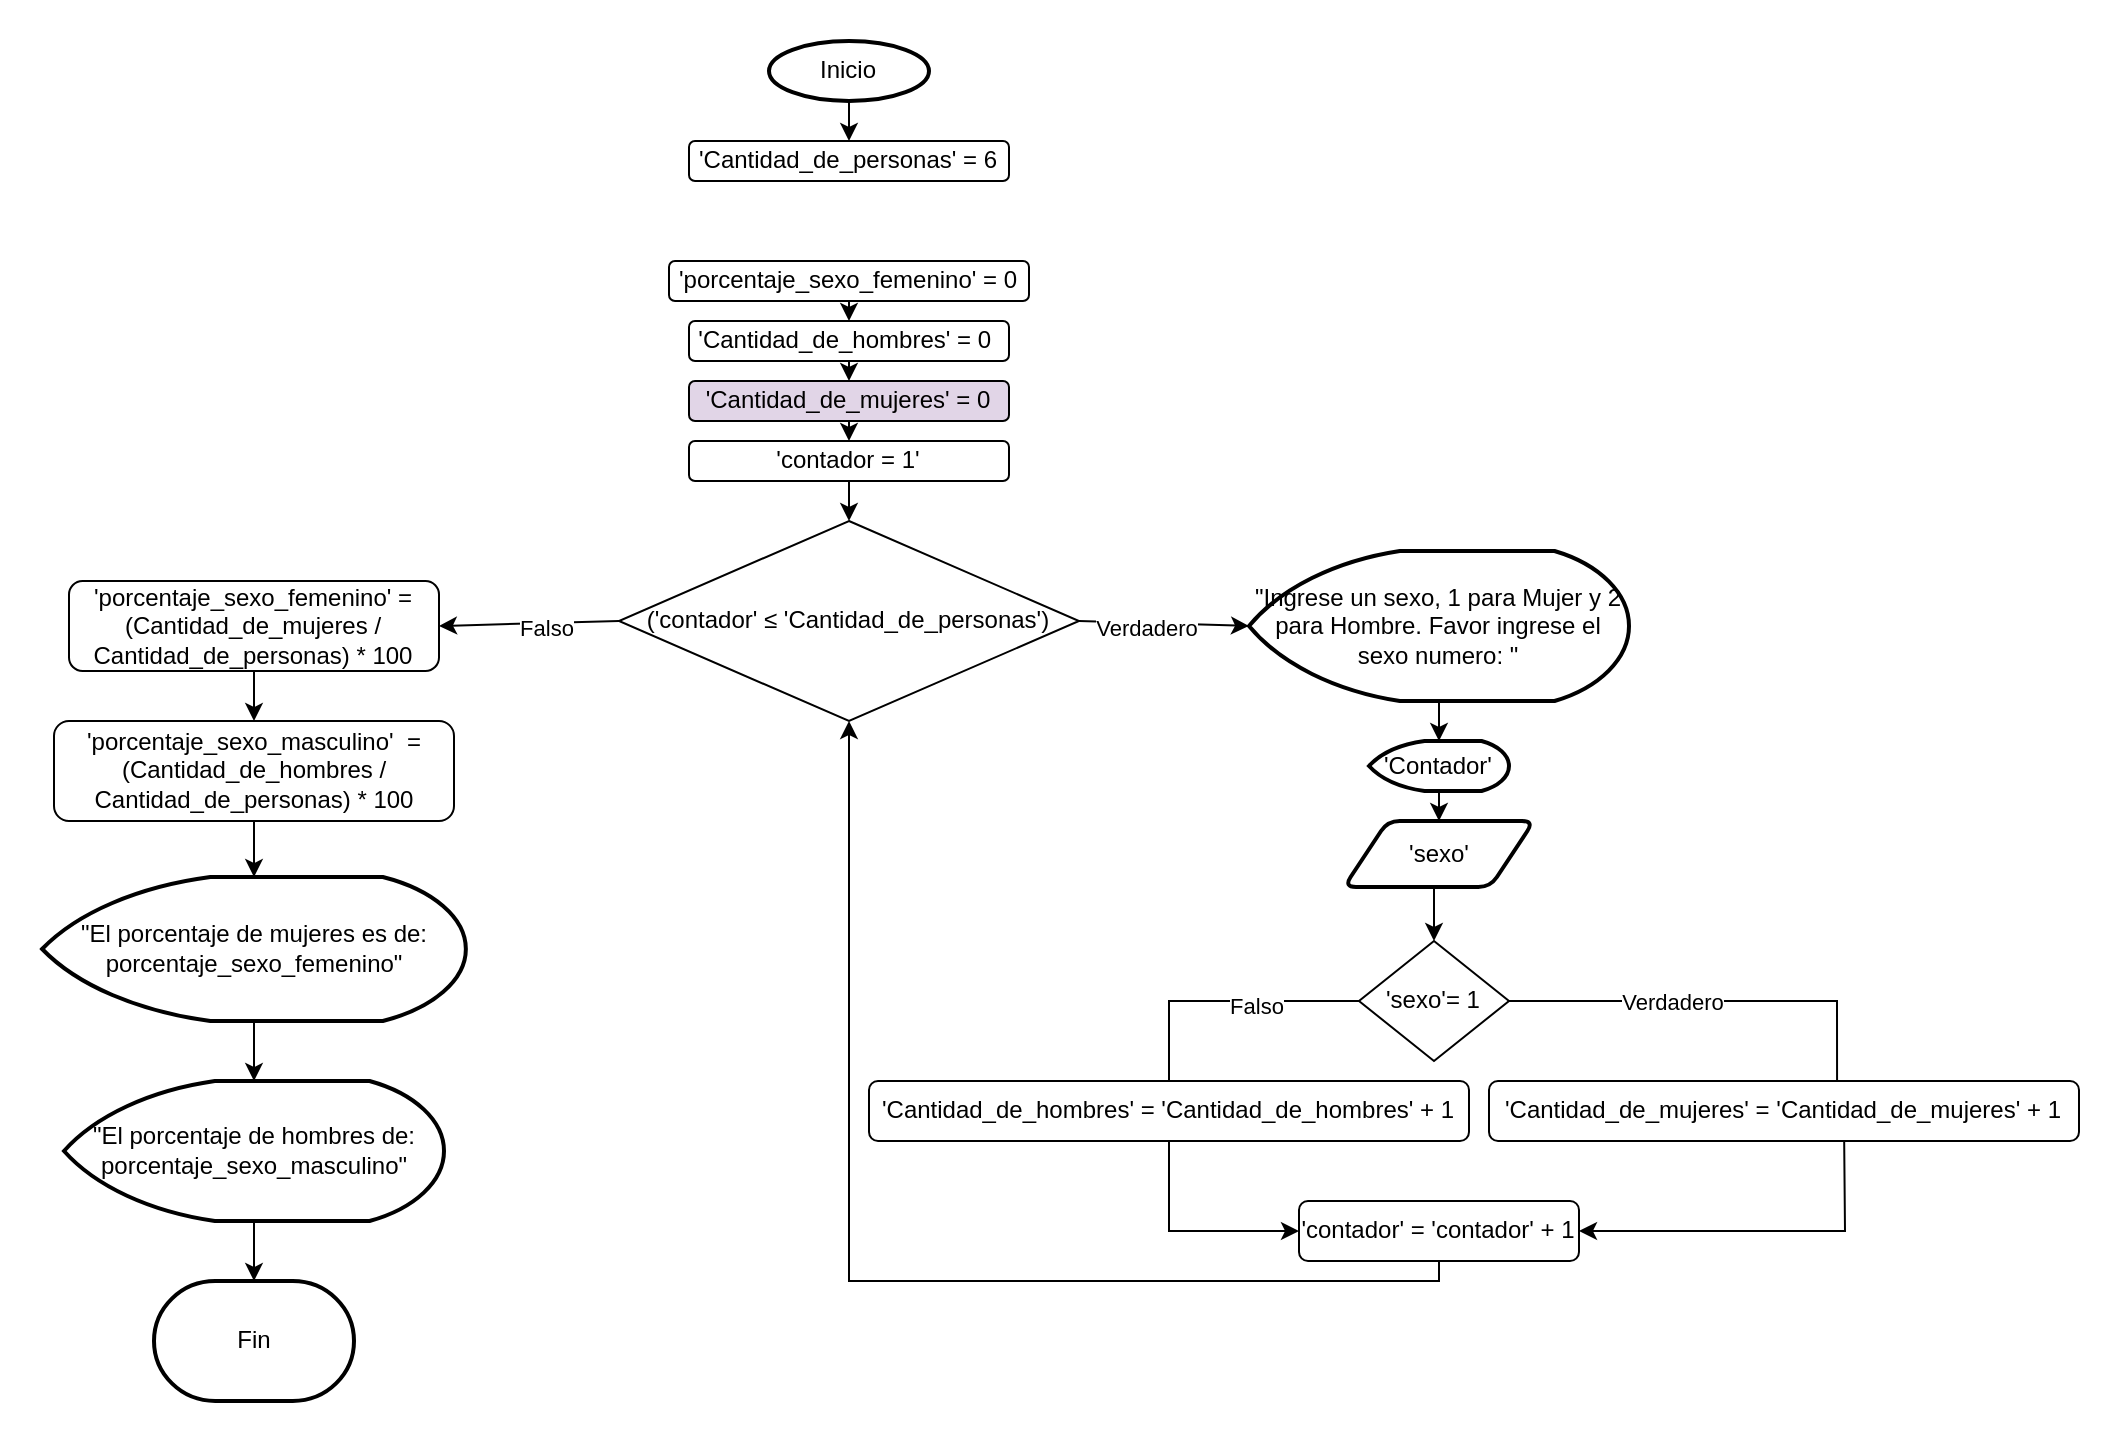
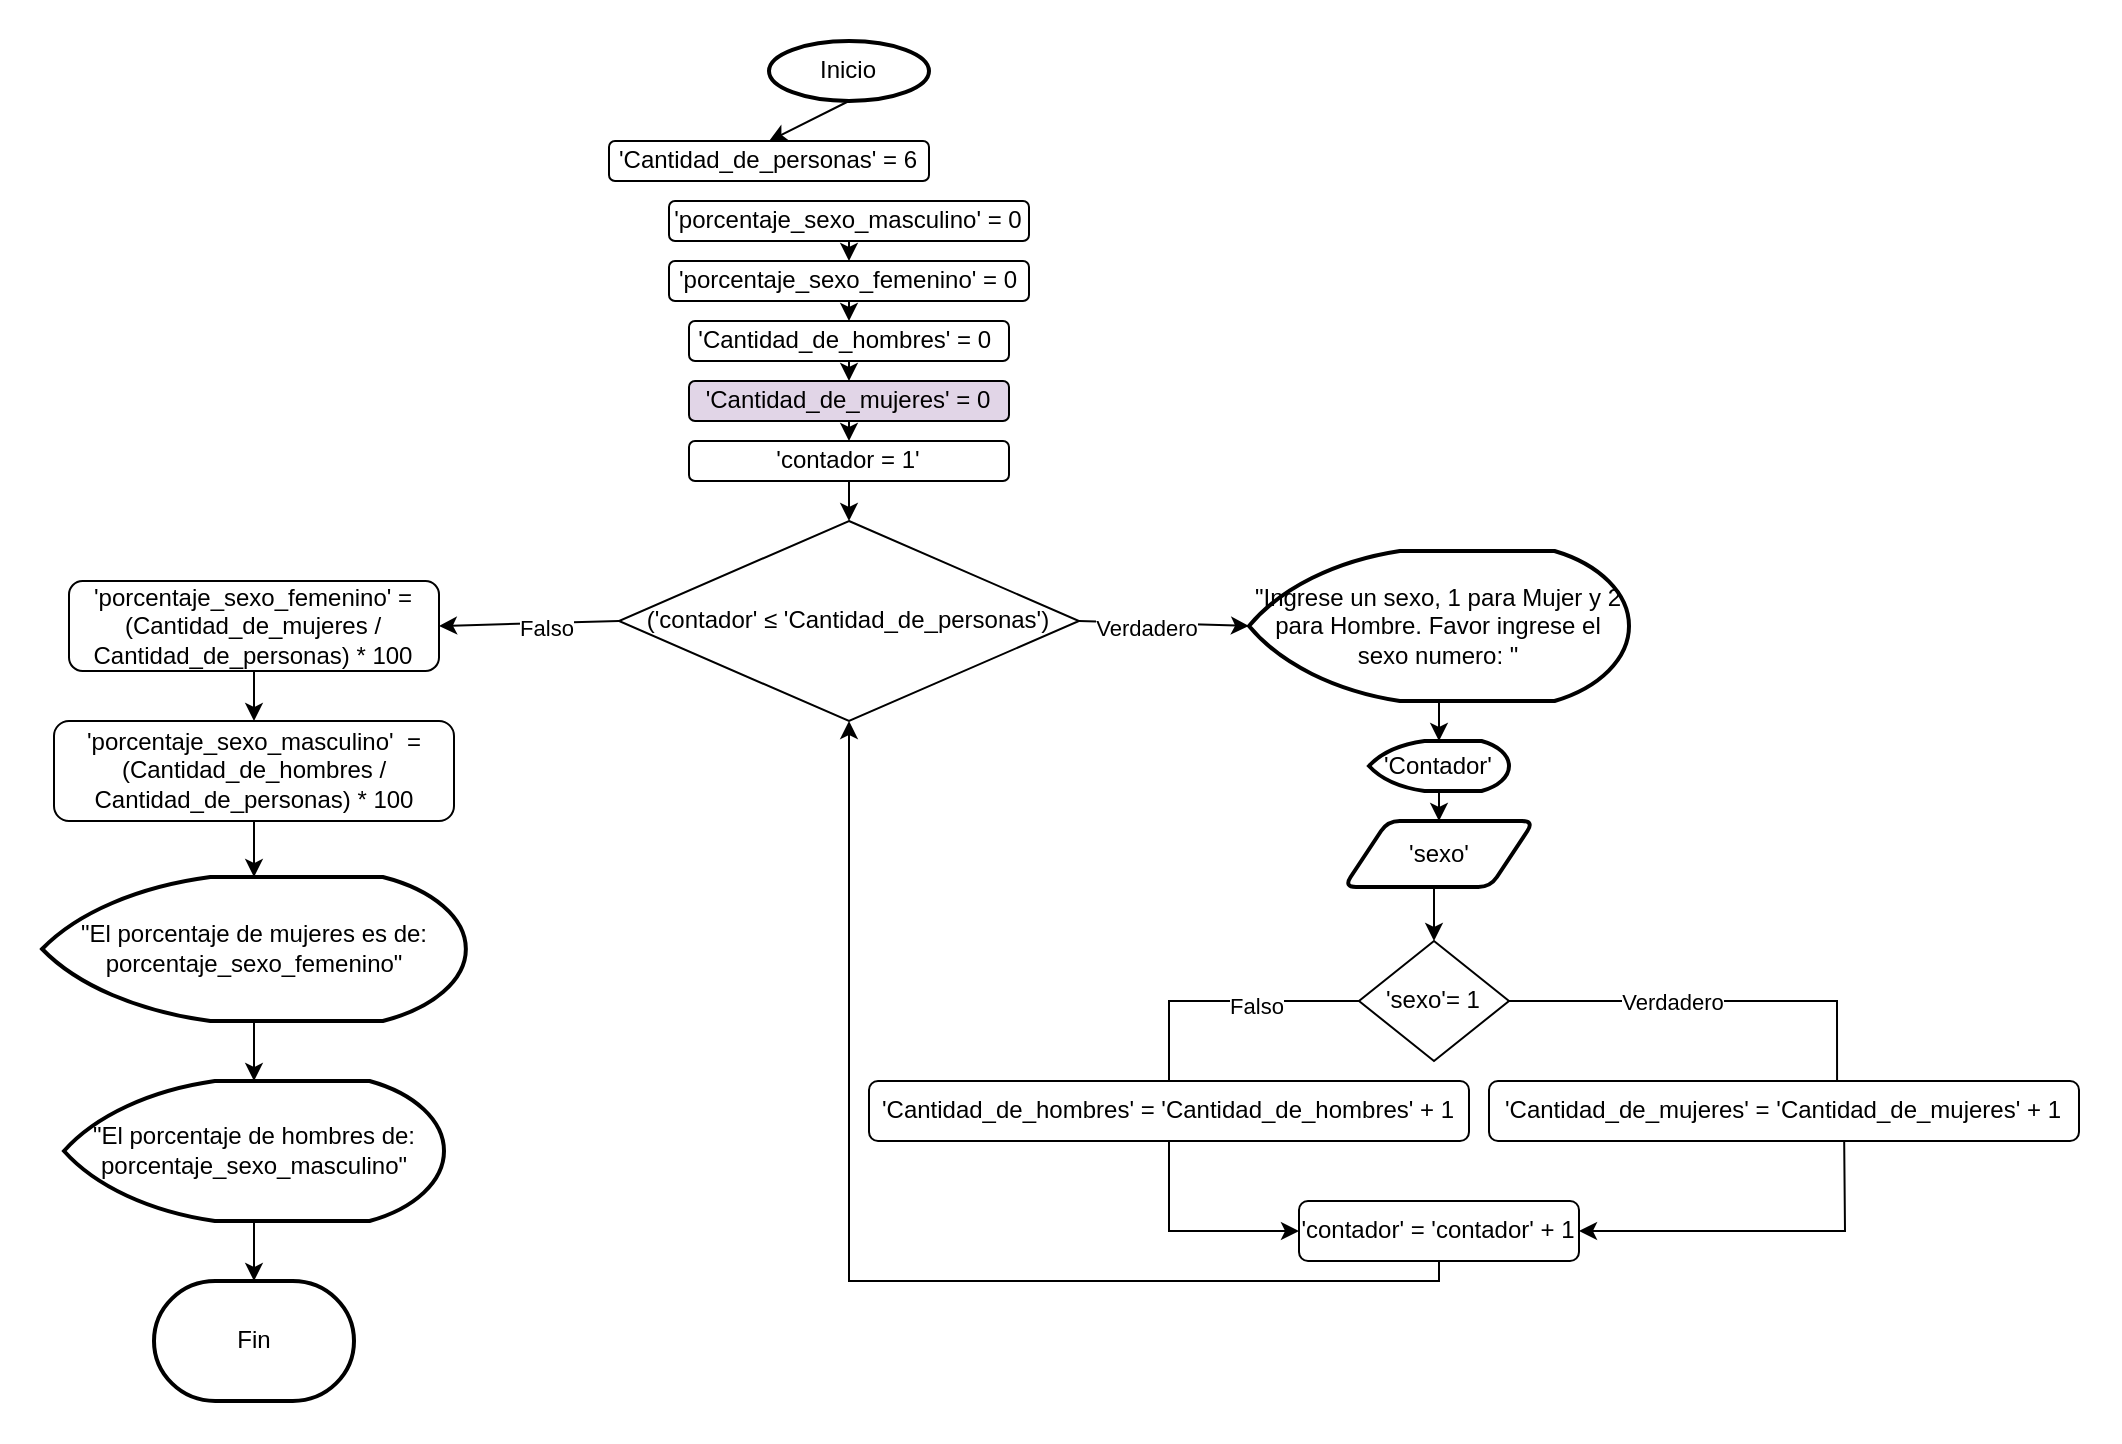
  <mxCell id="0" />
  <mxCell id="1" parent="0" />
  <mxCell id="2" style="edgeStyle=none;rounded=0;orthogonalLoop=1;jettySize=auto;html=1;exitX=0.5;exitY=1;exitDx=0;exitDy=0;exitPerimeter=0;entryX=0.5;entryY=0;entryDx=0;entryDy=0;" parent="1" source="3" target="4" edge="1"><mxGeometry relative="1" as="geometry" /></mxCell>
  <mxCell id="3" value="Inicio" style="strokeWidth=2;html=1;shape=mxgraph.flowchart.start_1;whiteSpace=wrap;" parent="1" vertex="1"><mxGeometry x="384" y="20" width="80" height="30" as="geometry" /></mxCell>
- <mxCell id="4" value="'Cantidad_de_personas' = 6" style="rounded=1;whiteSpace=wrap;html=1;" parent="1" vertex="1"><mxGeometry x="344" y="70" width="160" height="20" as="geometry" /></mxCell>
+ <mxCell id="4" value="'Cantidad_de_personas' = 6" style="rounded=1;whiteSpace=wrap;html=1;" parent="1" vertex="1"><mxGeometry x="304" y="70" width="160" height="20" as="geometry" /></mxCell>
+ <mxCell id="5" style="edgeStyle=none;rounded=0;orthogonalLoop=1;jettySize=auto;html=1;exitX=0.5;exitY=1;exitDx=0;exitDy=0;entryX=0.5;entryY=0;entryDx=0;entryDy=0;" parent="1" source="6" target="8" edge="1"><mxGeometry relative="1" as="geometry" /></mxCell>
+ <mxCell id="6" value="'porcentaje_sexo_masculino' = 0" style="rounded=1;whiteSpace=wrap;html=1;" parent="1" vertex="1"><mxGeometry x="334" y="100" width="180" height="20" as="geometry" /></mxCell>
  <mxCell id="7" style="edgeStyle=none;rounded=0;orthogonalLoop=1;jettySize=auto;html=1;exitX=0.5;exitY=1;exitDx=0;exitDy=0;entryX=0.5;entryY=0;entryDx=0;entryDy=0;" parent="1" source="8" target="10" edge="1"><mxGeometry relative="1" as="geometry" /></mxCell>
  <mxCell id="8" value="'porcentaje_sexo_femenino' = 0" style="rounded=1;whiteSpace=wrap;html=1;" parent="1" vertex="1"><mxGeometry x="334" y="130" width="180" height="20" as="geometry" /></mxCell>
  <mxCell id="9" style="edgeStyle=none;rounded=0;orthogonalLoop=1;jettySize=auto;html=1;exitX=0.5;exitY=1;exitDx=0;exitDy=0;entryX=0.5;entryY=0;entryDx=0;entryDy=0;" parent="1" source="10" target="12" edge="1"><mxGeometry relative="1" as="geometry" /></mxCell>
  <mxCell id="10" value="'Cantidad_de_hombres' = 0&amp;nbsp;" style="rounded=1;whiteSpace=wrap;html=1;" parent="1" vertex="1"><mxGeometry x="344" y="160" width="160" height="20" as="geometry" /></mxCell>
  <mxCell id="11" style="edgeStyle=none;rounded=0;orthogonalLoop=1;jettySize=auto;html=1;exitX=0.5;exitY=1;exitDx=0;exitDy=0;entryX=0.5;entryY=0;entryDx=0;entryDy=0;" parent="1" source="12" target="14" edge="1"><mxGeometry relative="1" as="geometry" /></mxCell>
  <mxCell id="12" value="'Cantidad_de_mujeres' = 0" style="rounded=1;whiteSpace=wrap;html=1;fillColor=#e1d5e7;" parent="1" vertex="1"><mxGeometry x="344" y="190" width="160" height="20" as="geometry" /></mxCell>
  <mxCell id="13" style="edgeStyle=none;rounded=0;orthogonalLoop=1;jettySize=auto;html=1;exitX=0.5;exitY=1;exitDx=0;exitDy=0;entryX=0.5;entryY=0;entryDx=0;entryDy=0;" parent="1" source="14" target="17" edge="1"><mxGeometry relative="1" as="geometry"><mxPoint x="424" y="260" as="targetPoint" /></mxGeometry></mxCell>
  <mxCell id="14" value="'contador = 1'" style="rounded=1;whiteSpace=wrap;html=1;" parent="1" vertex="1"><mxGeometry x="344" y="220" width="160" height="20" as="geometry" /></mxCell>
  <mxCell id="15" style="edgeStyle=none;rounded=0;orthogonalLoop=1;jettySize=auto;html=1;exitX=0;exitY=0.5;exitDx=0;exitDy=0;entryX=1;entryY=0.5;entryDx=0;entryDy=0;" parent="1" source="17" target="30" edge="1"><mxGeometry relative="1" as="geometry" /></mxCell>
  <mxCell id="16" value="Falso" style="edgeLabel;html=1;align=center;verticalAlign=middle;resizable=0;points=[];" parent="15" vertex="1" connectable="0"><mxGeometry x="-0.169" y="2" relative="1" as="geometry"><mxPoint as="offset" /></mxGeometry></mxCell>
  <mxCell id="17" value="('contador' ≤ 'Cantidad_de_personas')" style="rhombus;whiteSpace=wrap;html=1;" parent="1" vertex="1"><mxGeometry x="309" y="260" width="230" height="100" as="geometry" /></mxCell>
  <mxCell id="18" value="&quot;Ingrese un sexo, 1 para Mujer y 2 para Hombre. Favor ingrese el sexo numero: &quot;" style="strokeWidth=2;html=1;shape=mxgraph.flowchart.display;whiteSpace=wrap;" parent="1" vertex="1"><mxGeometry x="624" y="275" width="190" height="75" as="geometry" /></mxCell>
  <mxCell id="19" style="edgeStyle=none;rounded=0;orthogonalLoop=1;jettySize=auto;html=1;exitX=1;exitY=0.5;exitDx=0;exitDy=0;entryX=0;entryY=0.5;entryDx=0;entryDy=0;entryPerimeter=0;" parent="1" target="18" edge="1"><mxGeometry relative="1" as="geometry"><mxPoint x="539" y="310" as="sourcePoint" /></mxGeometry></mxCell>
  <mxCell id="20" value="Verdadero" style="edgeLabel;html=1;align=center;verticalAlign=middle;resizable=0;points=[];" parent="19" vertex="1" connectable="0"><mxGeometry x="-0.2" y="-3" relative="1" as="geometry"><mxPoint as="offset" /></mxGeometry></mxCell>
  <mxCell id="21" style="edgeStyle=orthogonalEdgeStyle;rounded=0;orthogonalLoop=1;jettySize=auto;html=1;exitX=0.5;exitY=1;exitDx=0;exitDy=0;exitPerimeter=0;entryX=0.5;entryY=0;entryDx=0;entryDy=0;" edge="1" parent="1" source="22" target="46"><mxGeometry relative="1" as="geometry" /></mxCell>
  <mxCell id="22" value="'Contador'" style="strokeWidth=2;html=1;shape=mxgraph.flowchart.display;whiteSpace=wrap;" parent="1" vertex="1"><mxGeometry x="684" y="370" width="70" height="25" as="geometry" /></mxCell>
  <mxCell id="23" style="edgeStyle=none;rounded=0;orthogonalLoop=1;jettySize=auto;html=1;exitX=0.5;exitY=1;exitDx=0;exitDy=0;exitPerimeter=0;entryX=0.5;entryY=0;entryDx=0;entryDy=0;entryPerimeter=0;" parent="1" source="18" target="22" edge="1"><mxGeometry relative="1" as="geometry" /></mxCell>
  <mxCell id="24" style="edgeStyle=none;rounded=0;orthogonalLoop=1;jettySize=auto;html=1;exitX=1;exitY=0.5;exitDx=0;exitDy=0;entryX=0.59;entryY=0.033;entryDx=0;entryDy=0;entryPerimeter=0;" parent="1" source="28" edge="1"><mxGeometry relative="1" as="geometry"><mxPoint x="918.05" y="550.99" as="targetPoint" /><Array as="points"><mxPoint x="918" y="500" /></Array></mxGeometry></mxCell>
  <mxCell id="25" value="Verdadero" style="edgeLabel;html=1;align=center;verticalAlign=middle;resizable=0;points=[];" parent="24" vertex="1" connectable="0"><mxGeometry x="-0.248" relative="1" as="geometry"><mxPoint as="offset" /></mxGeometry></mxCell>
  <mxCell id="26" style="edgeStyle=none;rounded=0;orthogonalLoop=1;jettySize=auto;html=1;exitX=0;exitY=0.5;exitDx=0;exitDy=0;entryX=0.5;entryY=0;entryDx=0;entryDy=0;" parent="1" source="28" edge="1"><mxGeometry relative="1" as="geometry"><Array as="points"><mxPoint x="584" y="500" /></Array><mxPoint x="584" y="550" as="targetPoint" /></mxGeometry></mxCell>
  <mxCell id="27" value="Falso" style="edgeLabel;html=1;align=center;verticalAlign=middle;resizable=0;points=[];" parent="26" vertex="1" connectable="0"><mxGeometry x="-0.283" y="2" relative="1" as="geometry"><mxPoint as="offset" /></mxGeometry></mxCell>
  <mxCell id="28" value="'sexo'= 1" style="rhombus;whiteSpace=wrap;html=1;" parent="1" vertex="1"><mxGeometry x="679" y="470" width="75" height="60" as="geometry" /></mxCell>
  <mxCell id="29" style="edgeStyle=none;rounded=0;orthogonalLoop=1;jettySize=auto;html=1;exitX=0.5;exitY=1;exitDx=0;exitDy=0;entryX=0.5;entryY=0;entryDx=0;entryDy=0;" parent="1" source="30" target="31" edge="1"><mxGeometry relative="1" as="geometry"><mxPoint x="174" y="350" as="targetPoint" /></mxGeometry></mxCell>
  <mxCell id="30" value="'porcentaje_sexo_femenino' = (Cantidad_de_mujeres / Cantidad_de_personas) * 100" style="rounded=1;whiteSpace=wrap;html=1;" parent="1" vertex="1"><mxGeometry x="34" y="290" width="185" height="45" as="geometry" /></mxCell>
  <mxCell id="31" value="'porcentaje_sexo_masculino'&amp;nbsp; = (Cantidad_de_hombres / Cantidad_de_personas) * 100" style="rounded=1;whiteSpace=wrap;html=1;" parent="1" vertex="1"><mxGeometry x="26.5" y="360" width="200" height="50" as="geometry" /></mxCell>
  <mxCell id="32" value="&quot;El porcentaje de mujeres es de: porcentaje_sexo_femenino&quot;" style="strokeWidth=2;html=1;shape=mxgraph.flowchart.display;whiteSpace=wrap;" parent="1" vertex="1"><mxGeometry x="20.56" y="438" width="211.87" height="72" as="geometry" /></mxCell>
  <mxCell id="33" style="edgeStyle=none;rounded=0;orthogonalLoop=1;jettySize=auto;html=1;exitX=0.5;exitY=1;exitDx=0;exitDy=0;exitPerimeter=0;entryX=0.5;entryY=0;entryDx=0;entryDy=0;entryPerimeter=0;" parent="1" source="34" target="44" edge="1"><mxGeometry relative="1" as="geometry"><mxPoint x="127" y="660" as="targetPoint" /></mxGeometry></mxCell>
  <mxCell id="34" value="&quot;El porcentaje de hombres de: porcentaje_sexo_masculino&quot;" style="strokeWidth=2;html=1;shape=mxgraph.flowchart.display;whiteSpace=wrap;" parent="1" vertex="1"><mxGeometry x="31.5" y="540" width="190" height="70" as="geometry" /></mxCell>
  <mxCell id="35" style="edgeStyle=none;rounded=0;orthogonalLoop=1;jettySize=auto;html=1;entryX=0.5;entryY=0;entryDx=0;entryDy=0;" parent="1" source="31" target="31" edge="1"><mxGeometry relative="1" as="geometry" /></mxCell>
  <mxCell id="36" style="edgeStyle=none;rounded=0;orthogonalLoop=1;jettySize=auto;html=1;exitX=0.5;exitY=1;exitDx=0;exitDy=0;entryX=0.5;entryY=0;entryDx=0;entryDy=0;entryPerimeter=0;" parent="1" source="31" target="32" edge="1"><mxGeometry relative="1" as="geometry" /></mxCell>
  <mxCell id="37" style="edgeStyle=none;rounded=0;orthogonalLoop=1;jettySize=auto;html=1;exitX=0.5;exitY=1;exitDx=0;exitDy=0;exitPerimeter=0;entryX=0.5;entryY=0;entryDx=0;entryDy=0;entryPerimeter=0;" parent="1" source="32" target="34" edge="1"><mxGeometry relative="1" as="geometry"><mxPoint x="174" y="530" as="sourcePoint" /></mxGeometry></mxCell>
  <mxCell id="38" style="edgeStyle=none;rounded=0;orthogonalLoop=1;jettySize=auto;html=1;exitX=0.5;exitY=1;exitDx=0;exitDy=0;entryX=1;entryY=0.5;entryDx=0;entryDy=0;" parent="1" target="42" edge="1"><mxGeometry relative="1" as="geometry"><mxPoint x="921.5" y="560" as="sourcePoint" /><Array as="points"><mxPoint x="922" y="615" /></Array></mxGeometry></mxCell>
  <mxCell id="39" value="'Cantidad_de_mujeres' = 'Cantidad_de_mujeres' + 1" style="rounded=1;whiteSpace=wrap;html=1;" parent="1" vertex="1"><mxGeometry x="744" y="540" width="295" height="30" as="geometry" /></mxCell>
  <mxCell id="40" style="edgeStyle=none;rounded=0;orthogonalLoop=1;jettySize=auto;html=1;exitX=0.5;exitY=1;exitDx=0;exitDy=0;entryX=0;entryY=0.5;entryDx=0;entryDy=0;" parent="1" source="41" target="42" edge="1"><mxGeometry relative="1" as="geometry"><Array as="points"><mxPoint x="584" y="615" /></Array><mxPoint x="584" y="580" as="sourcePoint" /></mxGeometry></mxCell>
  <mxCell id="41" value="'Cantidad_de_hombres' = 'Cantidad_de_hombres' + 1" style="rounded=1;whiteSpace=wrap;html=1;" parent="1" vertex="1"><mxGeometry x="434" y="540" width="300" height="30" as="geometry" /></mxCell>
  <mxCell id="42" value="'contador' = 'contador' + 1" style="rounded=1;whiteSpace=wrap;html=1;" parent="1" vertex="1"><mxGeometry x="649" y="600" width="140" height="30" as="geometry" /></mxCell>
  <mxCell id="43" style="edgeStyle=none;rounded=0;orthogonalLoop=1;jettySize=auto;html=1;exitX=0.5;exitY=1;exitDx=0;exitDy=0;entryX=0.5;entryY=1;entryDx=0;entryDy=0;" parent="1" source="42" target="17" edge="1"><mxGeometry relative="1" as="geometry"><mxPoint x="417.1" y="356" as="targetPoint" /><Array as="points"><mxPoint x="719" y="640" /><mxPoint x="424" y="640" /></Array></mxGeometry></mxCell>
  <mxCell id="44" value="Fin" style="strokeWidth=2;html=1;shape=mxgraph.flowchart.terminator;whiteSpace=wrap;" parent="1" vertex="1"><mxGeometry x="76.5" y="640" width="100" height="60" as="geometry" /></mxCell>
  <mxCell id="45" style="edgeStyle=orthogonalEdgeStyle;rounded=0;orthogonalLoop=1;jettySize=auto;html=1;exitX=0.5;exitY=1;exitDx=0;exitDy=0;entryX=0.5;entryY=0;entryDx=0;entryDy=0;" edge="1" parent="1" source="46" target="28"><mxGeometry relative="1" as="geometry" /></mxCell>
  <mxCell id="46" value="'sexo'" style="shape=parallelogram;html=1;strokeWidth=2;perimeter=parallelogramPerimeter;whiteSpace=wrap;rounded=1;arcSize=12;size=0.23;" vertex="1" parent="1"><mxGeometry x="671.5" y="410" width="95" height="33" as="geometry" /></mxCell>
